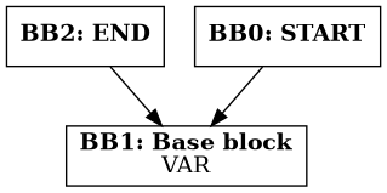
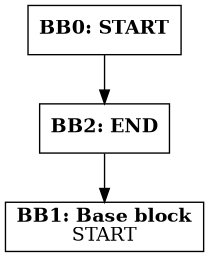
  digraph {
    splines=line
    node [shape=rectangle]
    n1 [label=<<B>BB2: END</B><BR ALIGN="CENTER"/>>]
-   n2 [label=<<B>BB1: Base block</B><BR ALIGN="CENTER"/>VAR<BR ALIGN="CENTER"/>>]
+   n2 [label=<<B>BB1: Base block</B><BR ALIGN="CENTER"/>START<BR ALIGN="CENTER"/>>]
    n3 [label=<<B>BB0: START</B><BR ALIGN="CENTER"/>>]
    n1 -> n2
-   n3 -> n2
+   n3 -> n1
  }
